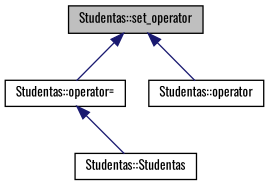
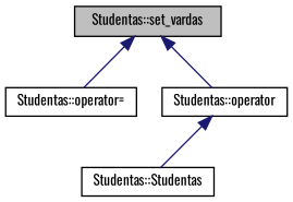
  digraph {
    fontname=Oswald
    rankdir=TB
    node [color=black fillcolor=white fontname=Oswald fontsize=10 shape=record style=filled]
    edge [color=midnightblue dir=back fontname=Oswald fontsize=10 labelfontname=Helvetica labelfontsize=10 style=solid]
-   n1 [fillcolor=grey75 fontcolor=black height=0.2 label="Studentas::set_operator" width=0.4]
+   n1 [fillcolor=grey75 fontcolor=black height=0.2 label="Studentas::set_vardas" width=0.4]
    n2 [height=0.2 label="Studentas::operator=" width=0.4]
    n3 [height=0.2 label="Studentas::operator" width=0.4]
    n4 [height=0.2 label="Studentas::Studentas" width=0.4]
    n1 -> n2
    n1 -> n3
-   n2 -> n4
+   n3 -> n4
  }
